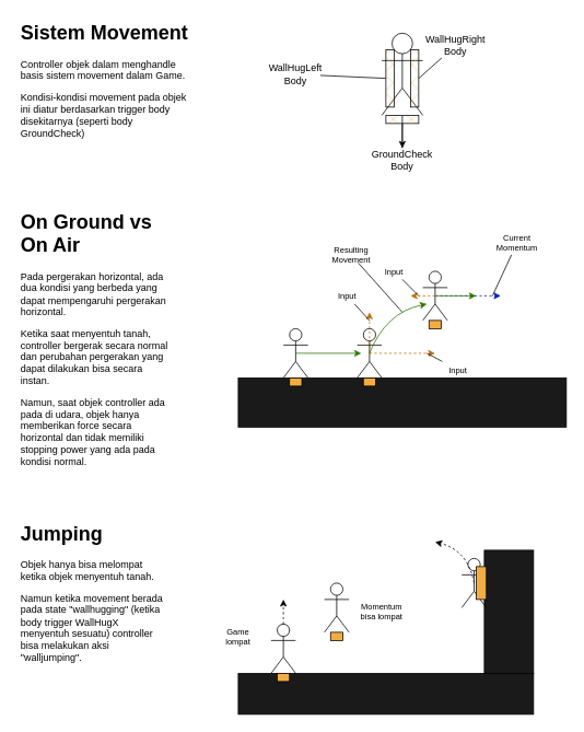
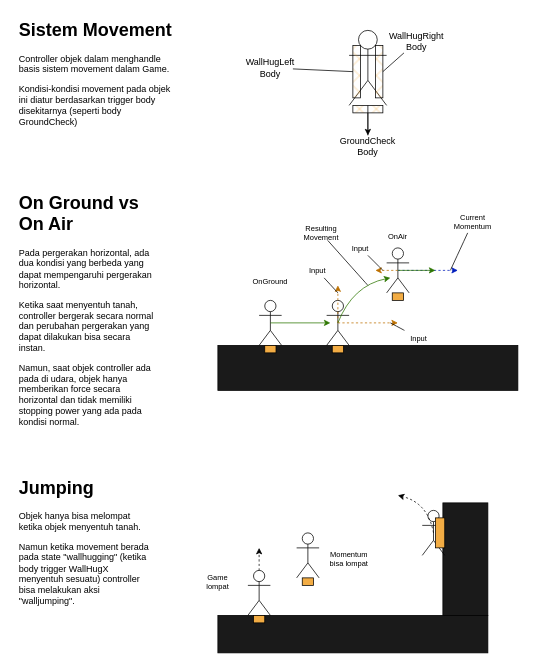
  <mxCell id="0" />
  <mxCell id="1" parent="0" />
  <mxCell id="2" value="" style="edgeStyle=none;html=1;" edge="1" parent="1" source="3" target="5"><mxGeometry relative="1" as="geometry" /></mxCell>
  <mxCell id="3" value="" style="shape=umlActor;verticalLabelPosition=bottom;verticalAlign=top;html=1;outlineConnect=0;" vertex="1" parent="1"><mxGeometry x="465" y="40" width="50" height="100" as="geometry" /></mxCell>
  <mxCell id="4" value="" style="rounded=0;whiteSpace=wrap;html=1;fillStyle=cross-hatch;fillColor=#F2AC44;" vertex="1" parent="1"><mxGeometry x="470" y="140" width="40" height="10" as="geometry" /></mxCell>
  <mxCell id="5" value="GroundCheck&lt;br&gt;Body" style="text;html=1;strokeColor=none;fillColor=none;align=center;verticalAlign=middle;whiteSpace=wrap;rounded=0;fillStyle=cross-hatch;" vertex="1" parent="1"><mxGeometry x="460" y="180" width="60" height="30" as="geometry" /></mxCell>
  <mxCell id="6" value="" style="endArrow=none;html=1;" edge="1" parent="1" source="5" target="4"><mxGeometry width="50" height="50" relative="1" as="geometry"><mxPoint x="430" y="250" as="sourcePoint" /><mxPoint x="480" y="200" as="targetPoint" /></mxGeometry></mxCell>
  <mxCell id="7" value="" style="rounded=0;whiteSpace=wrap;html=1;fillStyle=cross-hatch;fillColor=#F2AC44;" vertex="1" parent="1"><mxGeometry x="500" y="60" width="10" height="70" as="geometry" /></mxCell>
  <mxCell id="8" value="" style="rounded=0;whiteSpace=wrap;html=1;fillStyle=cross-hatch;fillColor=#F2AC44;" vertex="1" parent="1"><mxGeometry x="470" y="60" width="10" height="70" as="geometry" /></mxCell>
  <mxCell id="9" value="WallHugRight&lt;br&gt;Body" style="text;html=1;strokeColor=none;fillColor=none;align=center;verticalAlign=middle;whiteSpace=wrap;rounded=0;fillStyle=cross-hatch;" vertex="1" parent="1"><mxGeometry x="525" y="40" width="60" height="30" as="geometry" /></mxCell>
  <mxCell id="10" value="" style="endArrow=none;html=1;exitX=1;exitY=0.5;exitDx=0;exitDy=0;" edge="1" parent="1" source="7" target="9"><mxGeometry width="50" height="50" relative="1" as="geometry"><mxPoint x="430" y="230" as="sourcePoint" /><mxPoint x="480" y="180" as="targetPoint" /></mxGeometry></mxCell>
  <mxCell id="11" value="WallHugLeft&lt;br&gt;Body" style="text;html=1;strokeColor=none;fillColor=none;align=center;verticalAlign=middle;whiteSpace=wrap;rounded=0;fillStyle=cross-hatch;" vertex="1" parent="1"><mxGeometry x="330" y="75" width="60" height="30" as="geometry" /></mxCell>
  <mxCell id="12" value="" style="endArrow=none;html=1;entryX=0;entryY=0.5;entryDx=0;entryDy=0;" edge="1" parent="1" source="11" target="8"><mxGeometry width="50" height="50" relative="1" as="geometry"><mxPoint x="430" y="230" as="sourcePoint" /><mxPoint x="480" y="180" as="targetPoint" /></mxGeometry></mxCell>
  <mxCell id="13" value="&lt;h1&gt;Sistem Movement&lt;/h1&gt;&lt;p&gt;Controller objek dalam menghandle basis sistem movement dalam Game.&lt;/p&gt;&lt;p&gt;Kondisi-kondisi movement pada objek ini diatur berdasarkan trigger body disekitarnya (seperti body GroundCheck)&lt;/p&gt;" style="text;html=1;strokeColor=none;fillColor=none;spacing=5;spacingTop=-20;whiteSpace=wrap;overflow=hidden;rounded=0;fillStyle=cross-hatch;" vertex="1" parent="1"><mxGeometry x="20" y="20" width="220" height="170" as="geometry" /></mxCell>
  <mxCell id="14" value="&lt;h1&gt;On Ground vs On Air&lt;/h1&gt;&lt;p&gt;Pada pergerakan horizontal, ada dua kondisi yang berbeda yang dapat mempengaruhi pergerakan horizontal.&lt;/p&gt;&lt;p&gt;Ketika saat menyentuh tanah, controller bergerak secara normal dan perubahan pergerakan yang dapat dilakukan bisa secara instan.&lt;/p&gt;&lt;p&gt;Namun, saat objek controller ada pada di udara, objek hanya memberikan force secara horizontal dan tidak memiliki stopping power yang ada pada kondisi normal.&lt;/p&gt;" style="text;html=1;strokeColor=none;fillColor=none;spacing=5;spacingTop=-20;whiteSpace=wrap;overflow=hidden;rounded=0;fillStyle=cross-hatch;" vertex="1" parent="1"><mxGeometry x="20" y="250" width="190" height="330" as="geometry" /></mxCell>
  <mxCell id="15" value="&lt;h1&gt;Jumping&lt;/h1&gt;&lt;p&gt;Objek hanya bisa melompat ketika objek menyentuh tanah.&lt;/p&gt;&lt;p&gt;Namun ketika movement berada pada state &quot;wallhugging&quot; (ketika body trigger WallHugX menyentuh sesuatu) controller bisa melakukan aksi &quot;walljumping&quot;.&lt;/p&gt;" style="text;html=1;strokeColor=none;fillColor=none;spacing=5;spacingTop=-20;whiteSpace=wrap;overflow=hidden;rounded=0;fillStyle=cross-hatch;" vertex="1" parent="1"><mxGeometry x="20" y="630" width="190" height="190" as="geometry" /></mxCell>
  <mxCell id="16" value="" style="rounded=0;whiteSpace=wrap;html=1;fillStyle=solid;fillColor=#1A1A1A;" vertex="1" parent="1"><mxGeometry x="290" y="460" width="400" height="60" as="geometry" /></mxCell>
  <mxCell id="17" value="" style="shape=umlActor;verticalLabelPosition=bottom;verticalAlign=top;html=1;outlineConnect=0;" vertex="1" parent="1"><mxGeometry x="345" y="400" width="30" height="60" as="geometry" /></mxCell>
  <mxCell id="18" value="" style="rounded=0;whiteSpace=wrap;html=1;fillStyle=solid;fillColor=#F2AC44;" vertex="1" parent="1"><mxGeometry x="352.5" y="460" width="15" height="10" as="geometry" /></mxCell>
+ <mxCell id="19" value="&lt;font style=&quot;font-size: 10px;&quot;&gt;OnGround&lt;/font&gt;" style="text;html=1;strokeColor=none;fillColor=none;align=center;verticalAlign=middle;whiteSpace=wrap;rounded=0;fillStyle=solid;" vertex="1" parent="1"><mxGeometry x="330" y="360" width="60" height="30" as="geometry" /></mxCell>
  <mxCell id="20" value="" style="endArrow=classic;html=1;fontSize=10;exitX=0.5;exitY=0.5;exitDx=0;exitDy=0;exitPerimeter=0;fillColor=#60a917;strokeColor=#2D7600;" edge="1" parent="1" source="17"><mxGeometry width="50" height="50" relative="1" as="geometry"><mxPoint x="440" y="450" as="sourcePoint" /><mxPoint x="440" y="430" as="targetPoint" /></mxGeometry></mxCell>
  <mxCell id="21" value="" style="shape=umlActor;verticalLabelPosition=bottom;verticalAlign=top;html=1;outlineConnect=0;" vertex="1" parent="1"><mxGeometry x="435" y="400" width="30" height="60" as="geometry" /></mxCell>
  <mxCell id="22" value="" style="rounded=0;whiteSpace=wrap;html=1;fillStyle=solid;fillColor=#F2AC44;" vertex="1" parent="1"><mxGeometry x="442.5" y="460" width="15" height="10" as="geometry" /></mxCell>
  <mxCell id="23" value="" style="endArrow=classic;html=1;fontSize=10;exitX=0.5;exitY=0.5;exitDx=0;exitDy=0;exitPerimeter=0;dashed=1;fillColor=#f0a30a;strokeColor=#BD7000;" edge="1" parent="1" source="21"><mxGeometry width="50" height="50" relative="1" as="geometry"><mxPoint x="430" y="440" as="sourcePoint" /><mxPoint x="450" y="380" as="targetPoint" /></mxGeometry></mxCell>
  <mxCell id="24" value="" style="endArrow=classic;html=1;fontSize=10;exitX=0.5;exitY=0.5;exitDx=0;exitDy=0;exitPerimeter=0;dashed=1;fillColor=#f0a30a;strokeColor=#BD7000;" edge="1" parent="1" source="21"><mxGeometry width="50" height="50" relative="1" as="geometry"><mxPoint x="430" y="440" as="sourcePoint" /><mxPoint x="530" y="430" as="targetPoint" /></mxGeometry></mxCell>
  <mxCell id="25" value="" style="endArrow=classic;html=1;fontSize=10;exitX=0.5;exitY=0.5;exitDx=0;exitDy=0;exitPerimeter=0;curved=1;fillColor=#60a917;strokeColor=#2D7600;" edge="1" parent="1" source="21"><mxGeometry width="50" height="50" relative="1" as="geometry"><mxPoint x="460" y="410" as="sourcePoint" /><mxPoint x="520" y="370" as="targetPoint" /><Array as="points"><mxPoint x="470" y="380" /></Array></mxGeometry></mxCell>
  <mxCell id="26" value="" style="shape=umlActor;verticalLabelPosition=bottom;verticalAlign=top;html=1;outlineConnect=0;" vertex="1" parent="1"><mxGeometry x="515" y="330" width="30" height="60" as="geometry" /></mxCell>
  <mxCell id="27" value="" style="rounded=0;whiteSpace=wrap;html=1;fillStyle=solid;fillColor=#F2AC44;" vertex="1" parent="1"><mxGeometry x="522.5" y="390" width="15" height="10" as="geometry" /></mxCell>
+ <mxCell id="28" value="&lt;font style=&quot;font-size: 10px;&quot;&gt;OnAir&lt;/font&gt;" style="text;html=1;strokeColor=none;fillColor=none;align=center;verticalAlign=middle;whiteSpace=wrap;rounded=0;fillStyle=solid;" vertex="1" parent="1"><mxGeometry x="500" y="300" width="60" height="30" as="geometry" /></mxCell>
  <mxCell id="29" value="" style="endArrow=classic;html=1;fontSize=10;exitX=0.5;exitY=0.5;exitDx=0;exitDy=0;exitPerimeter=0;dashed=1;fillColor=#0050ef;strokeColor=#001DBC;" edge="1" parent="1" source="26"><mxGeometry width="50" height="50" relative="1" as="geometry"><mxPoint x="460" y="430" as="sourcePoint" /><mxPoint x="610" y="360" as="targetPoint" /></mxGeometry></mxCell>
  <mxCell id="30" value="" style="endArrow=classic;html=1;fontSize=10;exitX=0.5;exitY=0.5;exitDx=0;exitDy=0;exitPerimeter=0;dashed=1;fillColor=#f0a30a;strokeColor=#BD7000;" edge="1" parent="1" source="26"><mxGeometry width="50" height="50" relative="1" as="geometry"><mxPoint x="540" y="370" as="sourcePoint" /><mxPoint x="500" y="360" as="targetPoint" /></mxGeometry></mxCell>
  <mxCell id="31" value="" style="endArrow=classic;html=1;fontSize=10;curved=1;exitX=0.5;exitY=0.5;exitDx=0;exitDy=0;exitPerimeter=0;fillColor=#60a917;strokeColor=#2D7600;" edge="1" parent="1" source="26"><mxGeometry width="50" height="50" relative="1" as="geometry"><mxPoint x="490" y="410" as="sourcePoint" /><mxPoint x="580" y="360" as="targetPoint" /></mxGeometry></mxCell>
  <mxCell id="32" value="Input" style="text;html=1;strokeColor=none;fillColor=none;align=center;verticalAlign=middle;whiteSpace=wrap;rounded=0;dashed=1;dashPattern=8 8;fillStyle=solid;fontSize=10;" vertex="1" parent="1"><mxGeometry x="402.5" y="350" width="40" height="20" as="geometry" /></mxCell>
  <mxCell id="33" value="" style="endArrow=none;html=1;fontSize=10;curved=1;" edge="1" parent="1" target="32"><mxGeometry width="50" height="50" relative="1" as="geometry"><mxPoint x="450" y="390" as="sourcePoint" /><mxPoint x="500" y="390" as="targetPoint" /></mxGeometry></mxCell>
  <mxCell id="34" value="Input" style="text;html=1;strokeColor=none;fillColor=none;align=center;verticalAlign=middle;whiteSpace=wrap;rounded=0;dashed=1;dashPattern=8 8;fillStyle=solid;fontSize=10;" vertex="1" parent="1"><mxGeometry x="537.5" y="440" width="40" height="20" as="geometry" /></mxCell>
  <mxCell id="35" value="" style="endArrow=none;html=1;fontSize=10;curved=1;" edge="1" parent="1" source="34"><mxGeometry width="50" height="50" relative="1" as="geometry"><mxPoint x="450" y="440" as="sourcePoint" /><mxPoint x="520" y="430" as="targetPoint" /></mxGeometry></mxCell>
  <mxCell id="36" value="Input" style="text;html=1;strokeColor=none;fillColor=none;align=center;verticalAlign=middle;whiteSpace=wrap;rounded=0;dashed=1;dashPattern=8 8;fillStyle=solid;fontSize=10;" vertex="1" parent="1"><mxGeometry x="460" y="320" width="40" height="20" as="geometry" /></mxCell>
  <mxCell id="37" value="" style="endArrow=none;html=1;fontSize=10;curved=1;" edge="1" parent="1" target="36"><mxGeometry width="50" height="50" relative="1" as="geometry"><mxPoint x="510" y="360" as="sourcePoint" /><mxPoint x="500" y="390" as="targetPoint" /></mxGeometry></mxCell>
  <mxCell id="38" value="Resulting Movement" style="text;html=1;strokeColor=none;fillColor=none;align=center;verticalAlign=middle;whiteSpace=wrap;rounded=0;dashed=1;dashPattern=8 8;fillStyle=solid;fontSize=10;" vertex="1" parent="1"><mxGeometry x="397.5" y="300" width="60" height="20" as="geometry" /></mxCell>
  <mxCell id="39" value="" style="endArrow=none;html=1;fontSize=10;curved=1;" edge="1" parent="1" target="38"><mxGeometry width="50" height="50" relative="1" as="geometry"><mxPoint x="490" y="380" as="sourcePoint" /><mxPoint x="510" y="340" as="targetPoint" /></mxGeometry></mxCell>
  <mxCell id="40" value="Current Momentum" style="text;html=1;strokeColor=none;fillColor=none;align=center;verticalAlign=middle;whiteSpace=wrap;rounded=0;dashed=1;dashPattern=8 8;fillStyle=solid;fontSize=10;" vertex="1" parent="1"><mxGeometry x="610" y="280" width="40" height="30" as="geometry" /></mxCell>
  <mxCell id="41" value="" style="endArrow=none;html=1;fontSize=10;curved=1;" edge="1" parent="1" target="40"><mxGeometry width="50" height="50" relative="1" as="geometry"><mxPoint x="600" y="360" as="sourcePoint" /><mxPoint x="510" y="340" as="targetPoint" /></mxGeometry></mxCell>
  <mxCell id="42" value="" style="rounded=0;whiteSpace=wrap;html=1;fillStyle=solid;strokeColor=default;fontSize=10;fillColor=#1A1A1A;" vertex="1" parent="1"><mxGeometry x="290" y="820" width="360" height="50" as="geometry" /></mxCell>
  <mxCell id="43" value="" style="rounded=0;whiteSpace=wrap;html=1;fillStyle=solid;strokeColor=default;fontSize=10;fillColor=#1A1A1A;" vertex="1" parent="1"><mxGeometry x="590" y="670" width="60" height="150" as="geometry" /></mxCell>
  <mxCell id="44" value="" style="shape=umlActor;verticalLabelPosition=bottom;verticalAlign=top;html=1;outlineConnect=0;" vertex="1" parent="1"><mxGeometry x="330" y="760" width="30" height="60" as="geometry" /></mxCell>
  <mxCell id="45" value="" style="rounded=0;whiteSpace=wrap;html=1;fillStyle=solid;fillColor=#F2AC44;" vertex="1" parent="1"><mxGeometry x="337.5" y="820" width="15" height="10" as="geometry" /></mxCell>
  <mxCell id="46" value="Game lompat" style="text;html=1;strokeColor=none;fillColor=none;align=center;verticalAlign=middle;whiteSpace=wrap;rounded=0;fillStyle=solid;fontSize=10;" vertex="1" parent="1"><mxGeometry x="260" y="760" width="60" height="30" as="geometry" /></mxCell>
  <mxCell id="47" value="" style="shape=umlActor;verticalLabelPosition=bottom;verticalAlign=top;html=1;outlineConnect=0;" vertex="1" parent="1"><mxGeometry x="395" y="710" width="30" height="60" as="geometry" /></mxCell>
  <mxCell id="48" value="" style="rounded=0;whiteSpace=wrap;html=1;fillStyle=solid;fillColor=#F2AC44;" vertex="1" parent="1"><mxGeometry x="402.5" y="770" width="15" height="10" as="geometry" /></mxCell>
  <mxCell id="49" value="Momentum bisa lompat" style="text;html=1;strokeColor=none;fillColor=none;align=center;verticalAlign=middle;whiteSpace=wrap;rounded=0;fillStyle=solid;fontSize=10;" vertex="1" parent="1"><mxGeometry x="435" y="730" width="60" height="30" as="geometry" /></mxCell>
  <mxCell id="50" value="" style="endArrow=classic;html=1;fontSize=10;curved=1;exitX=0.5;exitY=0;exitDx=0;exitDy=0;exitPerimeter=0;dashed=1;" edge="1" parent="1" source="44"><mxGeometry width="50" height="50" relative="1" as="geometry"><mxPoint x="400" y="770" as="sourcePoint" /><mxPoint x="345" y="730" as="targetPoint" /></mxGeometry></mxCell>
  <mxCell id="51" value="" style="shape=umlActor;verticalLabelPosition=bottom;verticalAlign=top;html=1;outlineConnect=0;" vertex="1" parent="1"><mxGeometry x="562.5" y="680" width="30" height="60" as="geometry" /></mxCell>
  <mxCell id="52" value="" style="rounded=0;whiteSpace=wrap;html=1;fillStyle=solid;fillColor=#F2AC44;" vertex="1" parent="1"><mxGeometry x="580" y="690" width="12.5" height="40" as="geometry" /></mxCell>
  <mxCell id="53" value="" style="endArrow=classic;html=1;dashed=1;fontSize=10;curved=1;exitX=0.5;exitY=0.5;exitDx=0;exitDy=0;exitPerimeter=0;" edge="1" parent="1" source="51"><mxGeometry width="50" height="50" relative="1" as="geometry"><mxPoint x="470" y="800" as="sourcePoint" /><mxPoint x="530" y="660" as="targetPoint" /><Array as="points"><mxPoint x="570" y="670" /></Array></mxGeometry></mxCell>
